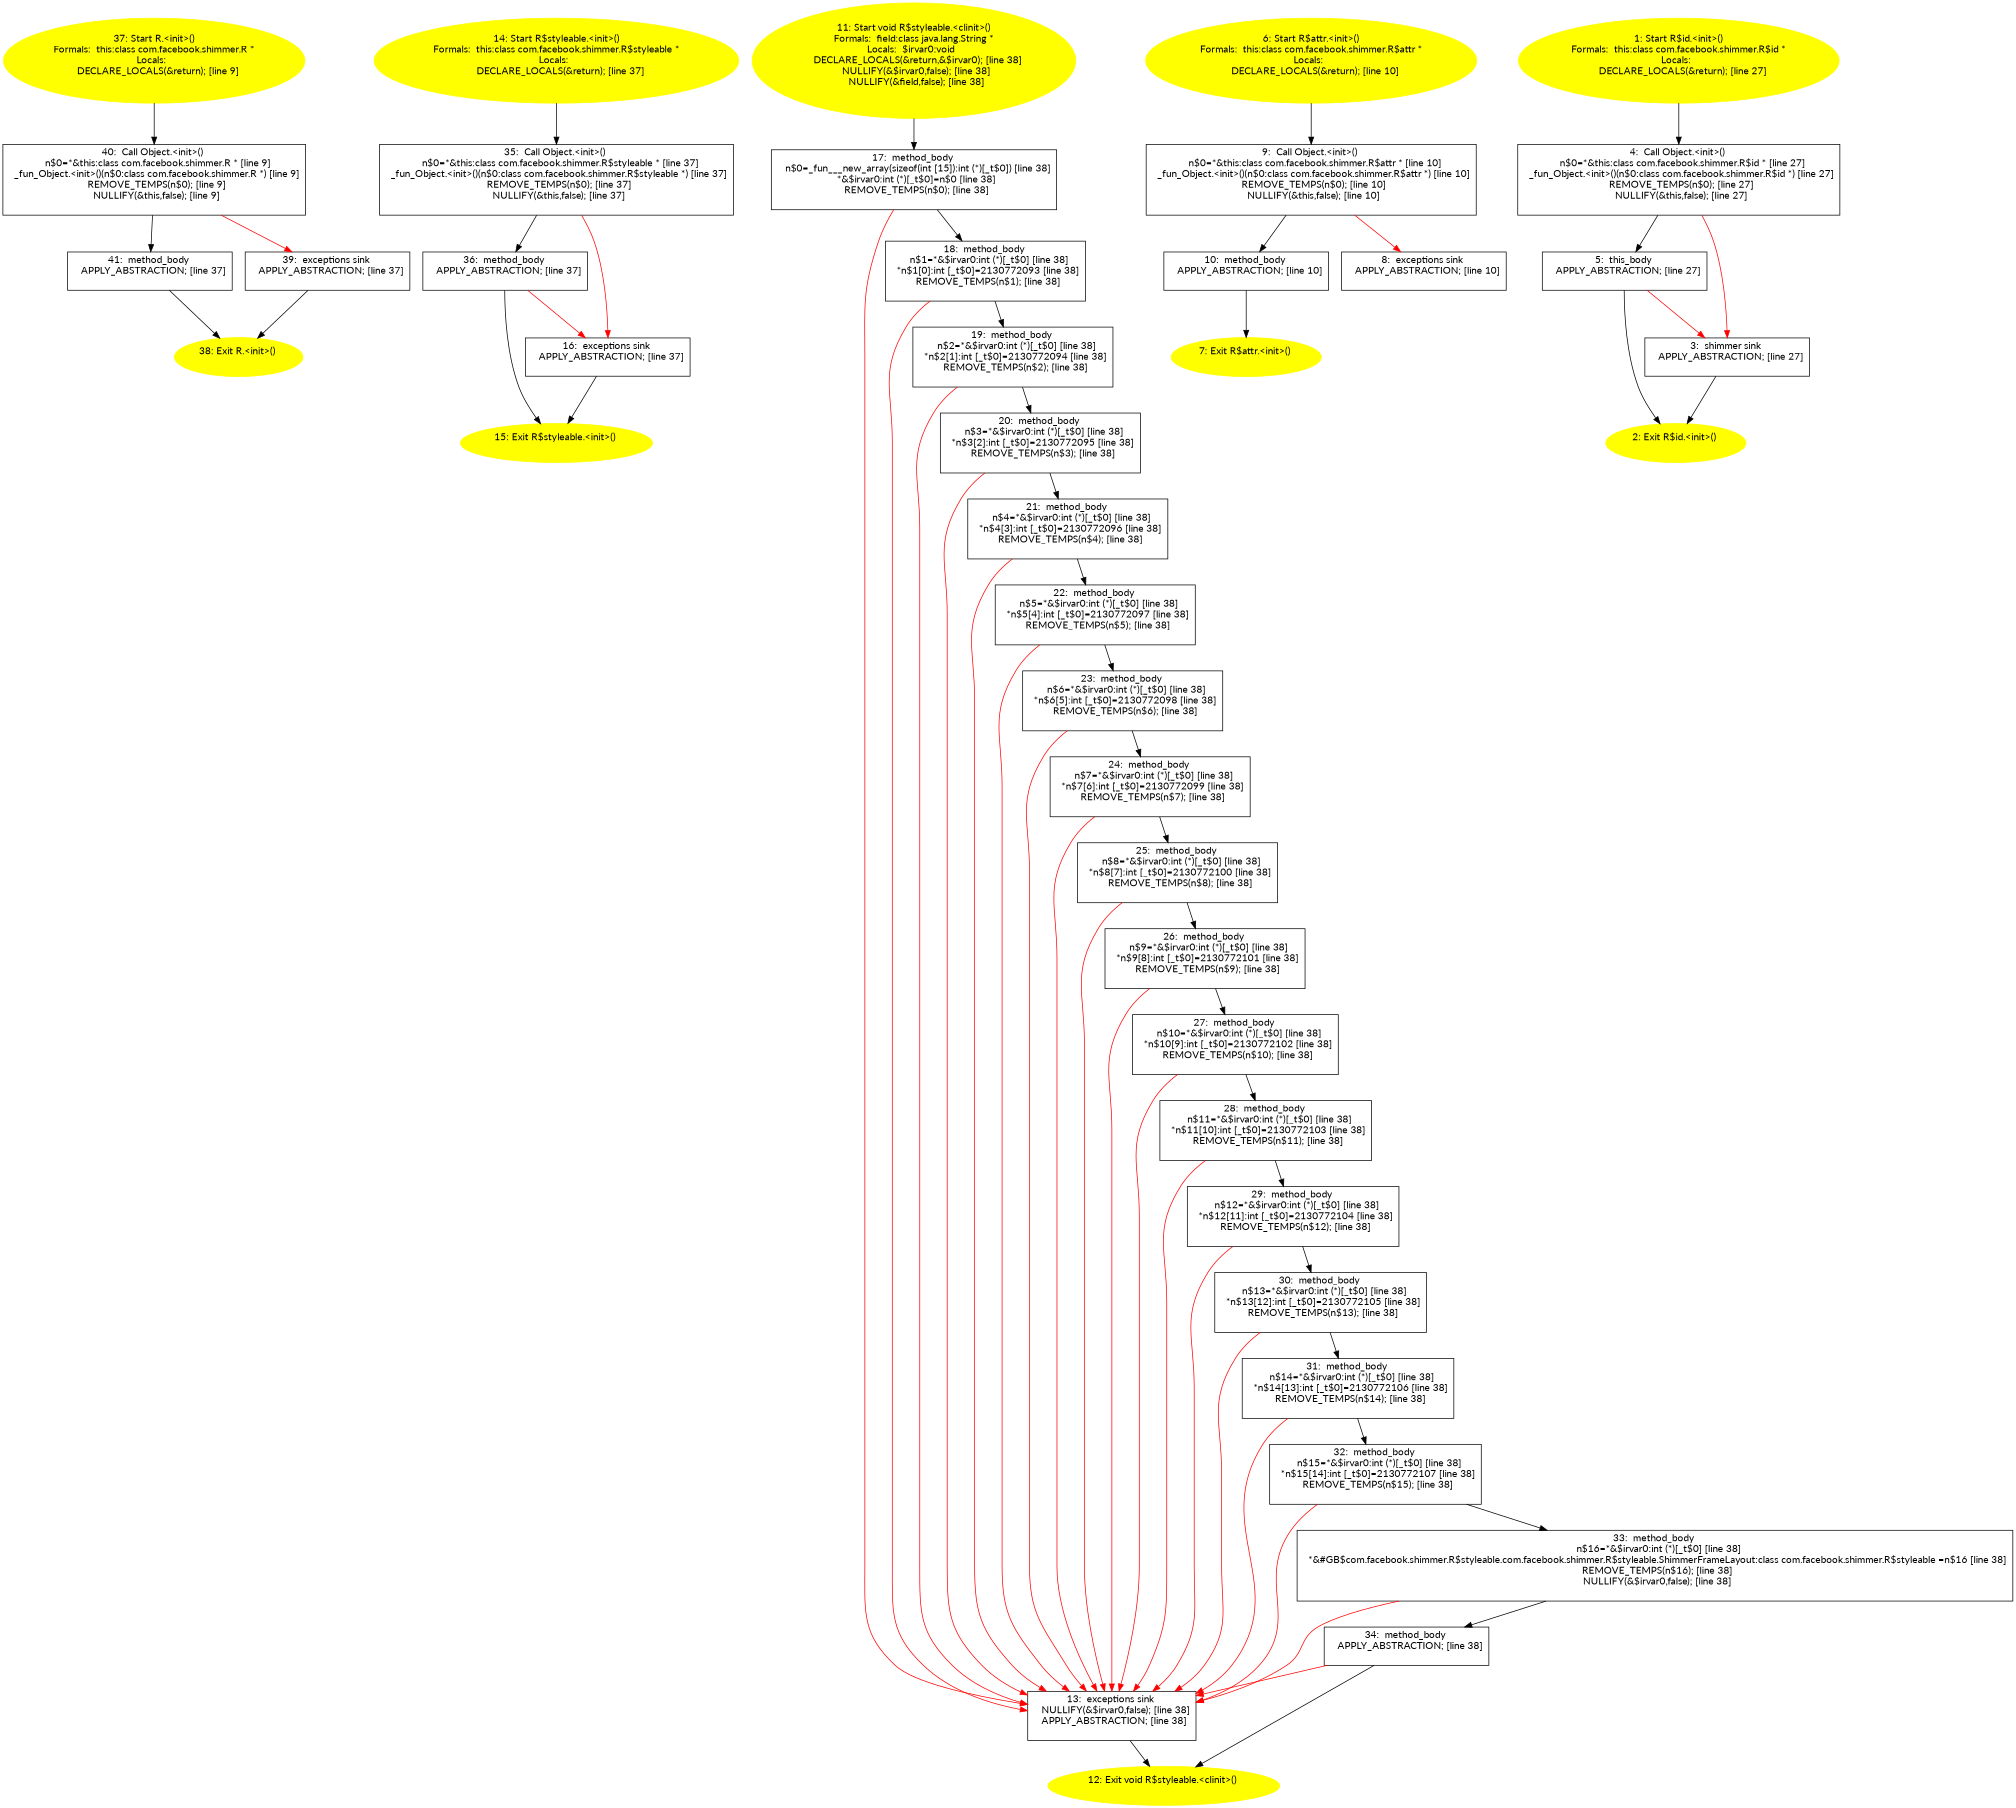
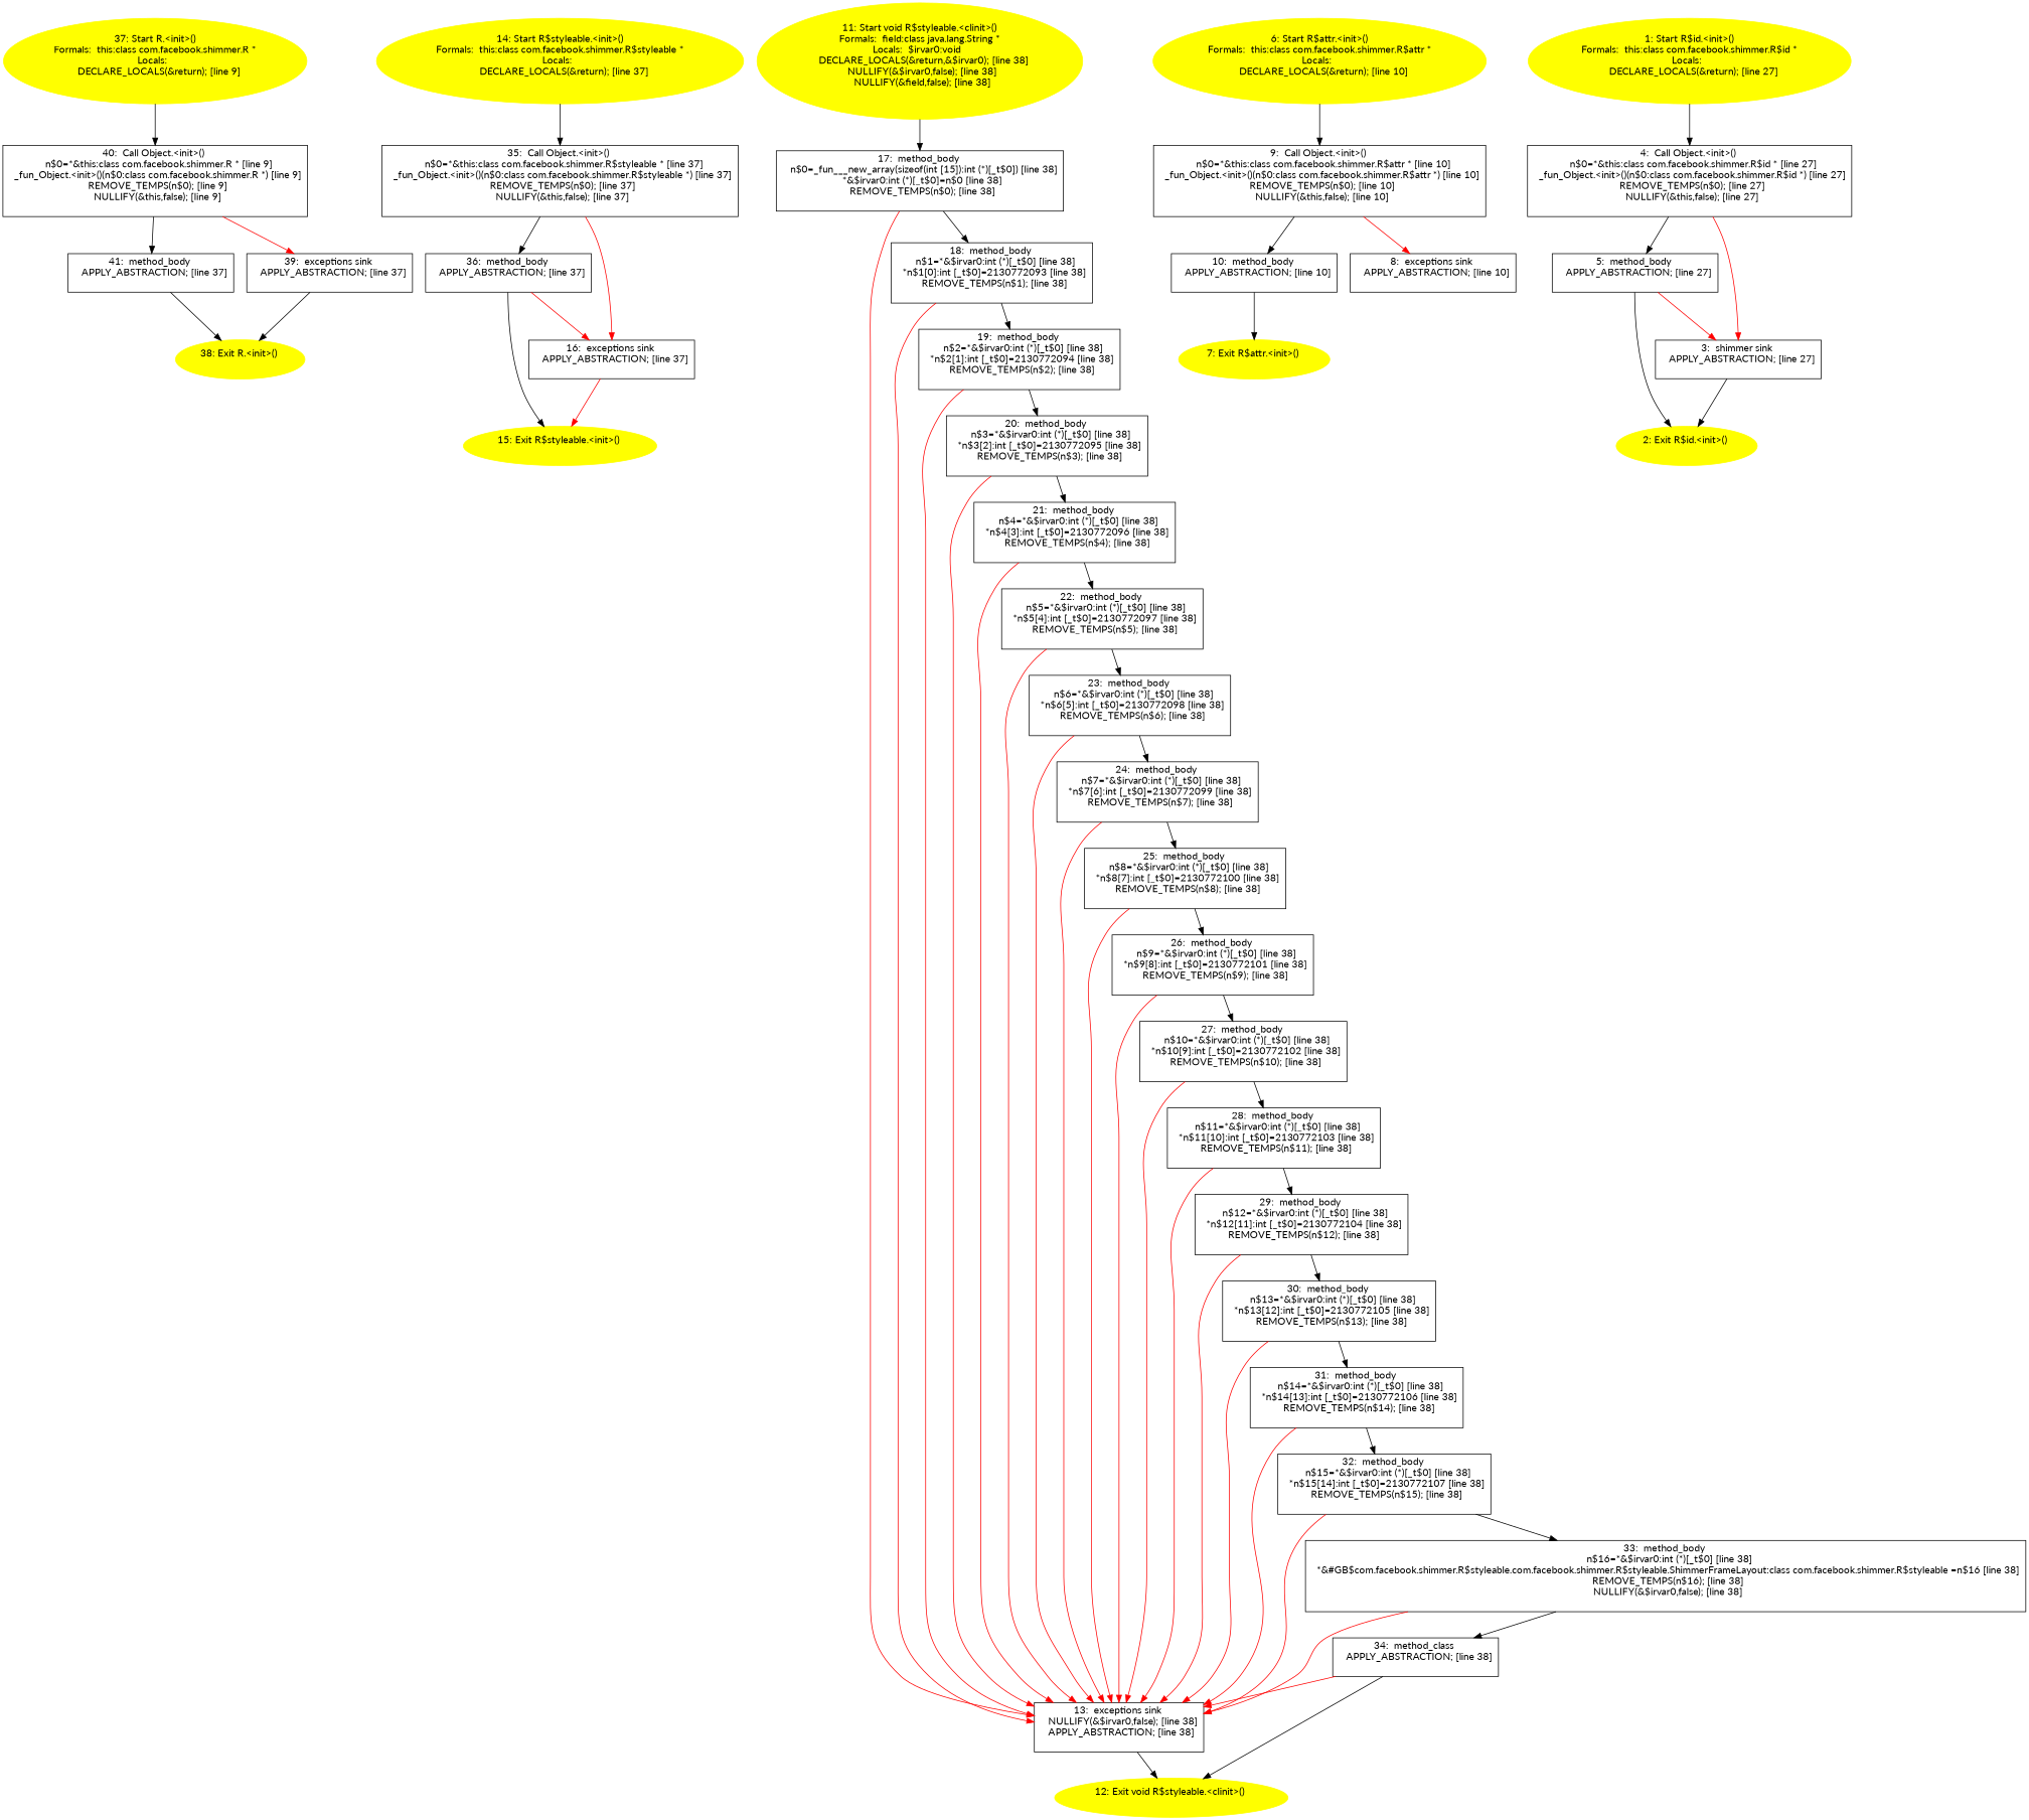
  digraph {
    fontname=Lato
    node [fontname=Lato shape=box]
    edge [fontname=Lato]
    n1 [label="41:  method_body \n   APPLY_ABSTRACTION; [line 37]\n "]
    n2 [color=yellow label="38: Exit R.<init>() \n  " style=filled shape=""]
    n3 [label="39:  exceptions sink \n   APPLY_ABSTRACTION; [line 37]\n "]
    n4 [label="40:  Call Object.<init>() \n   n$0=*&this:class com.facebook.shimmer.R * [line 9]\n  _fun_Object.<init>()(n$0:class com.facebook.shimmer.R *) [line 9]\n  REMOVE_TEMPS(n$0); [line 9]\n  NULLIFY(&this,false); [line 9]\n "]
    n5 [color=yellow label="37: Start R.<init>()\nFormals:  this:class com.facebook.shimmer.R *\nLocals:  \n   DECLARE_LOCALS(&return); [line 9]\n " style=filled shape=""]
    n6 [label="36:  method_body \n   APPLY_ABSTRACTION; [line 37]\n "]
    n7 [color=yellow label="15: Exit R$styleable.<init>() \n  " style=filled shape=""]
    n8 [label="16:  exceptions sink \n   APPLY_ABSTRACTION; [line 37]\n "]
    n9 [label="35:  Call Object.<init>() \n   n$0=*&this:class com.facebook.shimmer.R$styleable * [line 37]\n  _fun_Object.<init>()(n$0:class com.facebook.shimmer.R$styleable *) [line 37]\n  REMOVE_TEMPS(n$0); [line 37]\n  NULLIFY(&this,false); [line 37]\n "]
-   n10 [label="34:  method_body \n   APPLY_ABSTRACTION; [line 38]\n "]
+   n10 [label="34:  method_class \n   APPLY_ABSTRACTION; [line 38]\n "]
    n11 [color=yellow label="12: Exit void R$styleable.<clinit>() \n  " style=filled shape=""]
    n12 [label="13:  exceptions sink \n   NULLIFY(&$irvar0,false); [line 38]\n  APPLY_ABSTRACTION; [line 38]\n "]
    n13 [label="33:  method_body \n   n$16=*&$irvar0:int (*)[_t$0] [line 38]\n  *&#GB$com.facebook.shimmer.R$styleable.com.facebook.shimmer.R$styleable.ShimmerFrameLayout:class com.facebook.shimmer.R$styleable =n$16 [line 38]\n  REMOVE_TEMPS(n$16); [line 38]\n  NULLIFY(&$irvar0,false); [line 38]\n "]
    n14 [label="32:  method_body \n   n$15=*&$irvar0:int (*)[_t$0] [line 38]\n  *n$15[14]:int [_t$0]=2130772107 [line 38]\n  REMOVE_TEMPS(n$15); [line 38]\n "]
    n15 [label="31:  method_body \n   n$14=*&$irvar0:int (*)[_t$0] [line 38]\n  *n$14[13]:int [_t$0]=2130772106 [line 38]\n  REMOVE_TEMPS(n$14); [line 38]\n "]
    n16 [label="30:  method_body \n   n$13=*&$irvar0:int (*)[_t$0] [line 38]\n  *n$13[12]:int [_t$0]=2130772105 [line 38]\n  REMOVE_TEMPS(n$13); [line 38]\n "]
    n17 [label="29:  method_body \n   n$12=*&$irvar0:int (*)[_t$0] [line 38]\n  *n$12[11]:int [_t$0]=2130772104 [line 38]\n  REMOVE_TEMPS(n$12); [line 38]\n "]
    n18 [label="28:  method_body \n   n$11=*&$irvar0:int (*)[_t$0] [line 38]\n  *n$11[10]:int [_t$0]=2130772103 [line 38]\n  REMOVE_TEMPS(n$11); [line 38]\n "]
    n19 [label="27:  method_body \n   n$10=*&$irvar0:int (*)[_t$0] [line 38]\n  *n$10[9]:int [_t$0]=2130772102 [line 38]\n  REMOVE_TEMPS(n$10); [line 38]\n "]
    n20 [label="26:  method_body \n   n$9=*&$irvar0:int (*)[_t$0] [line 38]\n  *n$9[8]:int [_t$0]=2130772101 [line 38]\n  REMOVE_TEMPS(n$9); [line 38]\n "]
    n21 [label="25:  method_body \n   n$8=*&$irvar0:int (*)[_t$0] [line 38]\n  *n$8[7]:int [_t$0]=2130772100 [line 38]\n  REMOVE_TEMPS(n$8); [line 38]\n "]
    n22 [label="24:  method_body \n   n$7=*&$irvar0:int (*)[_t$0] [line 38]\n  *n$7[6]:int [_t$0]=2130772099 [line 38]\n  REMOVE_TEMPS(n$7); [line 38]\n "]
    n23 [label="23:  method_body \n   n$6=*&$irvar0:int (*)[_t$0] [line 38]\n  *n$6[5]:int [_t$0]=2130772098 [line 38]\n  REMOVE_TEMPS(n$6); [line 38]\n "]
    n24 [label="22:  method_body \n   n$5=*&$irvar0:int (*)[_t$0] [line 38]\n  *n$5[4]:int [_t$0]=2130772097 [line 38]\n  REMOVE_TEMPS(n$5); [line 38]\n "]
    n25 [label="21:  method_body \n   n$4=*&$irvar0:int (*)[_t$0] [line 38]\n  *n$4[3]:int [_t$0]=2130772096 [line 38]\n  REMOVE_TEMPS(n$4); [line 38]\n "]
    n26 [label="20:  method_body \n   n$3=*&$irvar0:int (*)[_t$0] [line 38]\n  *n$3[2]:int [_t$0]=2130772095 [line 38]\n  REMOVE_TEMPS(n$3); [line 38]\n "]
    n27 [label="19:  method_body \n   n$2=*&$irvar0:int (*)[_t$0] [line 38]\n  *n$2[1]:int [_t$0]=2130772094 [line 38]\n  REMOVE_TEMPS(n$2); [line 38]\n "]
    n28 [label="18:  method_body \n   n$1=*&$irvar0:int (*)[_t$0] [line 38]\n  *n$1[0]:int [_t$0]=2130772093 [line 38]\n  REMOVE_TEMPS(n$1); [line 38]\n "]
    n29 [label="17:  method_body \n   n$0=_fun___new_array(sizeof(int [15]):int (*)[_t$0]) [line 38]\n  *&$irvar0:int (*)[_t$0]=n$0 [line 38]\n  REMOVE_TEMPS(n$0); [line 38]\n "]
    n30 [color=yellow label="14: Start R$styleable.<init>()\nFormals:  this:class com.facebook.shimmer.R$styleable *\nLocals:  \n   DECLARE_LOCALS(&return); [line 37]\n " style=filled shape=""]
    n31 [color=yellow label="11: Start void R$styleable.<clinit>()\nFormals:  field:class java.lang.String *\nLocals:  $irvar0:void  \n   DECLARE_LOCALS(&return,&$irvar0); [line 38]\n  NULLIFY(&$irvar0,false); [line 38]\n  NULLIFY(&field,false); [line 38]\n " style=filled shape=""]
    n32 [label="10:  method_body \n   APPLY_ABSTRACTION; [line 10]\n "]
    n33 [color=yellow label="7: Exit R$attr.<init>() \n  " style=filled shape=""]
    n34 [label="8:  exceptions sink \n   APPLY_ABSTRACTION; [line 10]\n "]
    n35 [label="9:  Call Object.<init>() \n   n$0=*&this:class com.facebook.shimmer.R$attr * [line 10]\n  _fun_Object.<init>()(n$0:class com.facebook.shimmer.R$attr *) [line 10]\n  REMOVE_TEMPS(n$0); [line 10]\n  NULLIFY(&this,false); [line 10]\n "]
    n36 [color=yellow label="6: Start R$attr.<init>()\nFormals:  this:class com.facebook.shimmer.R$attr *\nLocals:  \n   DECLARE_LOCALS(&return); [line 10]\n " style=filled shape=""]
-   n37 [label="5:  this_body \n   APPLY_ABSTRACTION; [line 27]\n "]
+   n37 [label="5:  method_body \n   APPLY_ABSTRACTION; [line 27]\n "]
    n38 [color=yellow label="2: Exit R$id.<init>() \n  " style=filled shape=""]
    n39 [label="3:  shimmer sink \n   APPLY_ABSTRACTION; [line 27]\n "]
    n40 [label="4:  Call Object.<init>() \n   n$0=*&this:class com.facebook.shimmer.R$id * [line 27]\n  _fun_Object.<init>()(n$0:class com.facebook.shimmer.R$id *) [line 27]\n  REMOVE_TEMPS(n$0); [line 27]\n  NULLIFY(&this,false); [line 27]\n "]
    n41 [color=yellow label="1: Start R$id.<init>()\nFormals:  this:class com.facebook.shimmer.R$id *\nLocals:  \n   DECLARE_LOCALS(&return); [line 27]\n " style=filled shape=""]
    n1 -> n2
    n3 -> n2
    n4 -> n1
    n4 -> n3 [color=red]
    n5 -> n4
    n6 -> n7
    n6 -> n8 [color=red]
-   n8 -> n7
+   n8 -> n7 [color=red]
    n9 -> n6
    n9 -> n8 [color=red]
    n10 -> n11
    n10 -> n12 [color=red]
    n12 -> n11
    n13 -> n10
    n13 -> n12 [color=red]
    n14 -> n12 [color=red]
    n14 -> n13
    n15 -> n12 [color=red]
    n15 -> n14
    n16 -> n12 [color=red]
    n16 -> n15
    n17 -> n12 [color=red]
    n17 -> n16
    n18 -> n12 [color=red]
    n18 -> n17
    n19 -> n12 [color=red]
    n19 -> n18
    n20 -> n12 [color=red]
    n20 -> n19
    n21 -> n12 [color=red]
    n21 -> n20
    n22 -> n12 [color=red]
    n22 -> n21
    n23 -> n12 [color=red]
    n23 -> n22
    n24 -> n12 [color=red]
    n24 -> n23
    n25 -> n12 [color=red]
    n25 -> n24
    n26 -> n12 [color=red]
    n26 -> n25
    n27 -> n12 [color=red]
    n27 -> n26
    n28 -> n12 [color=red]
    n28 -> n27
    n29 -> n12 [color=red]
    n29 -> n28
    n30 -> n9
    n31 -> n29
    n32 -> n33
    n35 -> n32
    n35 -> n34 [color=red]
    n36 -> n35
    n37 -> n38
    n37 -> n39 [color=red]
    n39 -> n38
    n40 -> n37
    n40 -> n39 [color=red]
    n41 -> n40
  }
